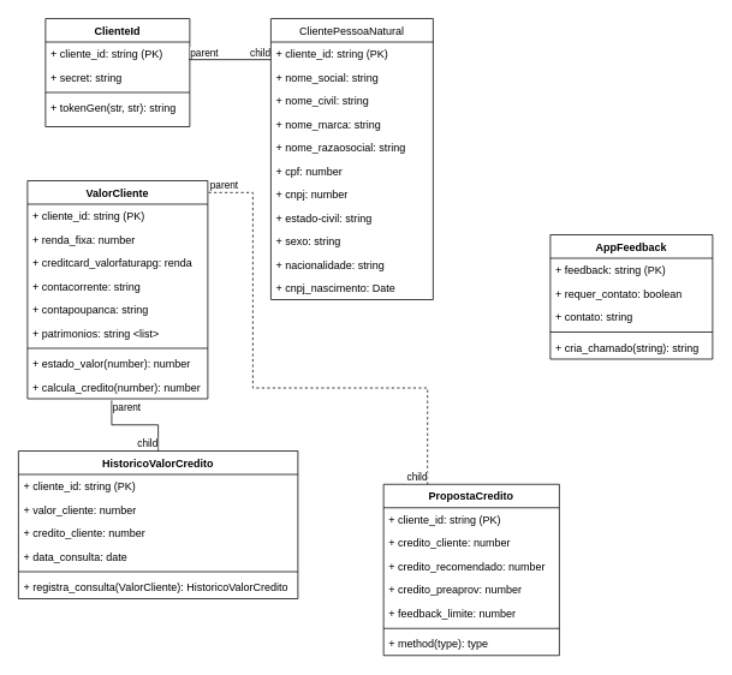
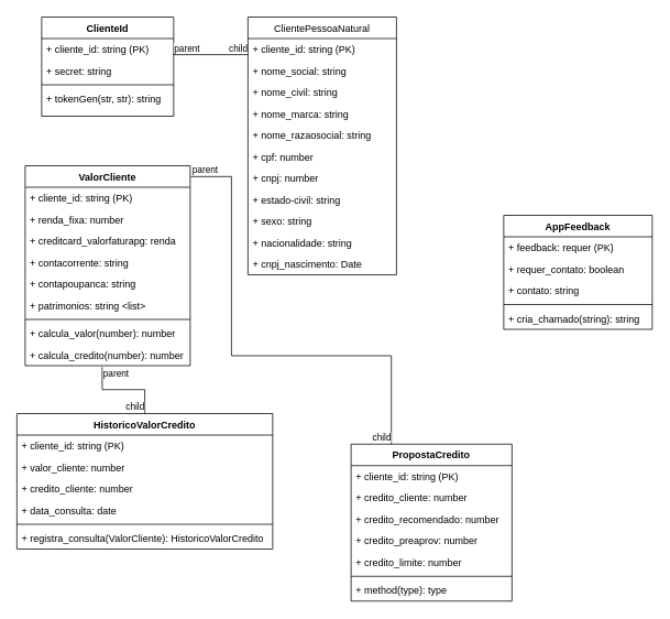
  <mxCell id="0" />
  <mxCell id="1" parent="0" />
  <mxCell id="2" value="ClienteId" style="swimlane;fontStyle=1;align=center;verticalAlign=top;childLayout=stackLayout;horizontal=1;startSize=26;horizontalStack=0;resizeParent=1;resizeParentMax=0;resizeLast=0;collapsible=1;marginBottom=0;" vertex="1" parent="1"><mxGeometry x="50" y="20" width="160" height="120" as="geometry" /></mxCell>
  <mxCell id="3" value="+ cliente_id: string (PK)" style="text;strokeColor=none;fillColor=none;align=left;verticalAlign=top;spacingLeft=4;spacingRight=4;overflow=hidden;rotatable=0;points=[[0,0.5],[1,0.5]];portConstraint=eastwest;" vertex="1" parent="2"><mxGeometry y="26" width="160" height="26" as="geometry" /></mxCell>
  <mxCell id="4" value="+ secret: string" style="text;strokeColor=none;fillColor=none;align=left;verticalAlign=top;spacingLeft=4;spacingRight=4;overflow=hidden;rotatable=0;points=[[0,0.5],[1,0.5]];portConstraint=eastwest;" vertex="1" parent="2"><mxGeometry y="52" width="160" height="26" as="geometry" /></mxCell>
  <mxCell id="5" value="" style="line;strokeWidth=1;fillColor=none;align=left;verticalAlign=middle;spacingTop=-1;spacingLeft=3;spacingRight=3;rotatable=0;labelPosition=right;points=[];portConstraint=eastwest;" vertex="1" parent="2"><mxGeometry y="78" width="160" height="8" as="geometry" /></mxCell>
  <mxCell id="6" value="+ tokenGen(str, str): string" style="text;strokeColor=none;fillColor=none;align=left;verticalAlign=top;spacingLeft=4;spacingRight=4;overflow=hidden;rotatable=0;points=[[0,0.5],[1,0.5]];portConstraint=eastwest;" vertex="1" parent="2"><mxGeometry y="86" width="160" height="34" as="geometry" /></mxCell>
  <mxCell id="7" value="ClientePessoaNatural" style="swimlane;fontStyle=0;childLayout=stackLayout;horizontal=1;startSize=26;fillColor=none;horizontalStack=0;resizeParent=1;resizeParentMax=0;resizeLast=0;collapsible=1;marginBottom=0;" vertex="1" parent="1"><mxGeometry x="300" y="20" width="180" height="312" as="geometry" /></mxCell>
  <mxCell id="8" value="+ cliente_id: string (PK)" style="text;strokeColor=none;fillColor=none;align=left;verticalAlign=top;spacingLeft=4;spacingRight=4;overflow=hidden;rotatable=0;points=[[0,0.5],[1,0.5]];portConstraint=eastwest;" vertex="1" parent="7"><mxGeometry y="26" width="180" height="26" as="geometry" /></mxCell>
  <mxCell id="9" value="+ nome_social: string" style="text;strokeColor=none;fillColor=none;align=left;verticalAlign=top;spacingLeft=4;spacingRight=4;overflow=hidden;rotatable=0;points=[[0,0.5],[1,0.5]];portConstraint=eastwest;" vertex="1" parent="7"><mxGeometry y="52" width="180" height="26" as="geometry" /></mxCell>
  <mxCell id="10" value="+ nome_civil: string" style="text;strokeColor=none;fillColor=none;align=left;verticalAlign=top;spacingLeft=4;spacingRight=4;overflow=hidden;rotatable=0;points=[[0,0.5],[1,0.5]];portConstraint=eastwest;" vertex="1" parent="7"><mxGeometry y="78" width="180" height="26" as="geometry" /></mxCell>
  <mxCell id="11" value="+ nome_marca: string " style="text;strokeColor=none;fillColor=none;align=left;verticalAlign=top;spacingLeft=4;spacingRight=4;overflow=hidden;rotatable=0;points=[[0,0.5],[1,0.5]];portConstraint=eastwest;" vertex="1" parent="7"><mxGeometry y="104" width="180" height="26" as="geometry" /></mxCell>
  <mxCell id="12" value="+ nome_razaosocial: string" style="text;strokeColor=none;fillColor=none;align=left;verticalAlign=top;spacingLeft=4;spacingRight=4;overflow=hidden;rotatable=0;points=[[0,0.5],[1,0.5]];portConstraint=eastwest;" vertex="1" parent="7"><mxGeometry y="130" width="180" height="26" as="geometry" /></mxCell>
  <mxCell id="13" value="+ cpf: number" style="text;strokeColor=none;fillColor=none;align=left;verticalAlign=top;spacingLeft=4;spacingRight=4;overflow=hidden;rotatable=0;points=[[0,0.5],[1,0.5]];portConstraint=eastwest;" vertex="1" parent="7"><mxGeometry y="156" width="180" height="26" as="geometry" /></mxCell>
  <mxCell id="14" value="+ cnpj: number" style="text;strokeColor=none;fillColor=none;align=left;verticalAlign=top;spacingLeft=4;spacingRight=4;overflow=hidden;rotatable=0;points=[[0,0.5],[1,0.5]];portConstraint=eastwest;" vertex="1" parent="7"><mxGeometry y="182" width="180" height="26" as="geometry" /></mxCell>
  <mxCell id="15" value="+ estado-civil: string " style="text;strokeColor=none;fillColor=none;align=left;verticalAlign=top;spacingLeft=4;spacingRight=4;overflow=hidden;rotatable=0;points=[[0,0.5],[1,0.5]];portConstraint=eastwest;" vertex="1" parent="7"><mxGeometry y="208" width="180" height="26" as="geometry" /></mxCell>
  <mxCell id="16" value="+ sexo: string" style="text;strokeColor=none;fillColor=none;align=left;verticalAlign=top;spacingLeft=4;spacingRight=4;overflow=hidden;rotatable=0;points=[[0,0.5],[1,0.5]];portConstraint=eastwest;" vertex="1" parent="7"><mxGeometry y="234" width="180" height="26" as="geometry" /></mxCell>
  <mxCell id="17" value="+ nacionalidade: string" style="text;strokeColor=none;fillColor=none;align=left;verticalAlign=top;spacingLeft=4;spacingRight=4;overflow=hidden;rotatable=0;points=[[0,0.5],[1,0.5]];portConstraint=eastwest;" vertex="1" parent="7"><mxGeometry y="260" width="180" height="26" as="geometry" /></mxCell>
  <mxCell id="18" value="+ cnpj_nascimento: Date " style="text;strokeColor=none;fillColor=none;align=left;verticalAlign=top;spacingLeft=4;spacingRight=4;overflow=hidden;rotatable=0;points=[[0,0.5],[1,0.5]];portConstraint=eastwest;" vertex="1" parent="7"><mxGeometry y="286" width="180" height="26" as="geometry" /></mxCell>
  <mxCell id="19" value="" style="endArrow=none;html=1;edgeStyle=orthogonalEdgeStyle;rounded=0;exitX=0.995;exitY=0.75;exitDx=0;exitDy=0;exitPerimeter=0;entryX=0;entryY=0.75;entryDx=0;entryDy=0;entryPerimeter=0;" edge="1" parent="1" source="3" target="8"><mxGeometry relative="1" as="geometry"><mxPoint x="130" y="290" as="sourcePoint" /><mxPoint x="290" y="290" as="targetPoint" /></mxGeometry></mxCell>
  <mxCell id="20" value="parent" style="edgeLabel;resizable=0;html=1;align=left;verticalAlign=bottom;" connectable="0" vertex="1" parent="19"><mxGeometry x="-1" relative="1" as="geometry" /></mxCell>
  <mxCell id="21" value="child" style="edgeLabel;resizable=0;html=1;align=right;verticalAlign=bottom;" connectable="0" vertex="1" parent="19"><mxGeometry x="1" relative="1" as="geometry" /></mxCell>
  <mxCell id="22" value="ValorCliente" style="swimlane;fontStyle=1;align=center;verticalAlign=top;childLayout=stackLayout;horizontal=1;startSize=26;horizontalStack=0;resizeParent=1;resizeParentMax=0;resizeLast=0;collapsible=1;marginBottom=0;" vertex="1" parent="1"><mxGeometry x="30" y="200" width="200" height="242" as="geometry" /></mxCell>
  <mxCell id="23" value="+ cliente_id: string (PK) " style="text;strokeColor=none;fillColor=none;align=left;verticalAlign=top;spacingLeft=4;spacingRight=4;overflow=hidden;rotatable=0;points=[[0,0.5],[1,0.5]];portConstraint=eastwest;" vertex="1" parent="22"><mxGeometry y="26" width="200" height="26" as="geometry" /></mxCell>
  <mxCell id="24" value="+ renda_fixa: number " style="text;strokeColor=none;fillColor=none;align=left;verticalAlign=top;spacingLeft=4;spacingRight=4;overflow=hidden;rotatable=0;points=[[0,0.5],[1,0.5]];portConstraint=eastwest;" vertex="1" parent="22"><mxGeometry y="52" width="200" height="26" as="geometry" /></mxCell>
  <mxCell id="25" value="+ creditcard_valorfaturapg: renda" style="text;strokeColor=none;fillColor=none;align=left;verticalAlign=top;spacingLeft=4;spacingRight=4;overflow=hidden;rotatable=0;points=[[0,0.5],[1,0.5]];portConstraint=eastwest;" vertex="1" parent="22"><mxGeometry y="78" width="200" height="26" as="geometry" /></mxCell>
  <mxCell id="26" value="+ contacorrente: string" style="text;strokeColor=none;fillColor=none;align=left;verticalAlign=top;spacingLeft=4;spacingRight=4;overflow=hidden;rotatable=0;points=[[0,0.5],[1,0.5]];portConstraint=eastwest;" vertex="1" parent="22"><mxGeometry y="104" width="200" height="26" as="geometry" /></mxCell>
  <mxCell id="27" value="+ contapoupanca: string" style="text;strokeColor=none;fillColor=none;align=left;verticalAlign=top;spacingLeft=4;spacingRight=4;overflow=hidden;rotatable=0;points=[[0,0.5],[1,0.5]];portConstraint=eastwest;" vertex="1" parent="22"><mxGeometry y="130" width="200" height="26" as="geometry" /></mxCell>
  <mxCell id="28" value="+ patrimonios: string &lt;list&gt;" style="text;strokeColor=none;fillColor=none;align=left;verticalAlign=top;spacingLeft=4;spacingRight=4;overflow=hidden;rotatable=0;points=[[0,0.5],[1,0.5]];portConstraint=eastwest;" vertex="1" parent="22"><mxGeometry y="156" width="200" height="26" as="geometry" /></mxCell>
  <mxCell id="29" value="" style="line;strokeWidth=1;fillColor=none;align=left;verticalAlign=middle;spacingTop=-1;spacingLeft=3;spacingRight=3;rotatable=0;labelPosition=right;points=[];portConstraint=eastwest;" vertex="1" parent="22"><mxGeometry y="182" width="200" height="8" as="geometry" /></mxCell>
- <mxCell id="30" value="+ estado_valor(number): number" style="text;strokeColor=none;fillColor=none;align=left;verticalAlign=top;spacingLeft=4;spacingRight=4;overflow=hidden;rotatable=0;points=[[0,0.5],[1,0.5]];portConstraint=eastwest;" vertex="1" parent="22"><mxGeometry y="190" width="200" height="26" as="geometry" /></mxCell>
+ <mxCell id="30" value="+ calcula_valor(number): number" style="text;strokeColor=none;fillColor=none;align=left;verticalAlign=top;spacingLeft=4;spacingRight=4;overflow=hidden;rotatable=0;points=[[0,0.5],[1,0.5]];portConstraint=eastwest;" vertex="1" parent="22"><mxGeometry y="190" width="200" height="26" as="geometry" /></mxCell>
  <mxCell id="31" value="+ calcula_credito(number): number" style="text;strokeColor=none;fillColor=none;align=left;verticalAlign=top;spacingLeft=4;spacingRight=4;overflow=hidden;rotatable=0;points=[[0,0.5],[1,0.5]];portConstraint=eastwest;" vertex="1" parent="22"><mxGeometry y="216" width="200" height="26" as="geometry" /></mxCell>
  <mxCell id="32" value="AppFeedback" style="swimlane;fontStyle=1;align=center;verticalAlign=top;childLayout=stackLayout;horizontal=1;startSize=26;horizontalStack=0;resizeParent=1;resizeParentMax=0;resizeLast=0;collapsible=1;marginBottom=0;" vertex="1" parent="1"><mxGeometry x="610" y="260" width="180" height="138" as="geometry" /></mxCell>
- <mxCell id="33" value="+ feedback: string (PK)" style="text;strokeColor=none;fillColor=none;align=left;verticalAlign=top;spacingLeft=4;spacingRight=4;overflow=hidden;rotatable=0;points=[[0,0.5],[1,0.5]];portConstraint=eastwest;" vertex="1" parent="32"><mxGeometry y="26" width="180" height="26" as="geometry" /></mxCell>
+ <mxCell id="33" value="+ feedback: requer (PK)" style="text;strokeColor=none;fillColor=none;align=left;verticalAlign=top;spacingLeft=4;spacingRight=4;overflow=hidden;rotatable=0;points=[[0,0.5],[1,0.5]];portConstraint=eastwest;" vertex="1" parent="32"><mxGeometry y="26" width="180" height="26" as="geometry" /></mxCell>
  <mxCell id="34" value="+ requer_contato: boolean" style="text;strokeColor=none;fillColor=none;align=left;verticalAlign=top;spacingLeft=4;spacingRight=4;overflow=hidden;rotatable=0;points=[[0,0.5],[1,0.5]];portConstraint=eastwest;" vertex="1" parent="32"><mxGeometry y="52" width="180" height="26" as="geometry" /></mxCell>
  <mxCell id="35" value="+ contato: string" style="text;strokeColor=none;fillColor=none;align=left;verticalAlign=top;spacingLeft=4;spacingRight=4;overflow=hidden;rotatable=0;points=[[0,0.5],[1,0.5]];portConstraint=eastwest;" vertex="1" parent="32"><mxGeometry y="78" width="180" height="26" as="geometry" /></mxCell>
  <mxCell id="36" value="" style="line;strokeWidth=1;fillColor=none;align=left;verticalAlign=middle;spacingTop=-1;spacingLeft=3;spacingRight=3;rotatable=0;labelPosition=right;points=[];portConstraint=eastwest;" vertex="1" parent="32"><mxGeometry y="104" width="180" height="8" as="geometry" /></mxCell>
  <mxCell id="37" value="+ cria_chamado(string): string" style="text;strokeColor=none;fillColor=none;align=left;verticalAlign=top;spacingLeft=4;spacingRight=4;overflow=hidden;rotatable=0;points=[[0,0.5],[1,0.5]];portConstraint=eastwest;" vertex="1" parent="32"><mxGeometry y="112" width="180" height="26" as="geometry" /></mxCell>
  <mxCell id="38" value="HistoricoValorCredito" style="swimlane;fontStyle=1;align=center;verticalAlign=top;childLayout=stackLayout;horizontal=1;startSize=26;horizontalStack=0;resizeParent=1;resizeParentMax=0;resizeLast=0;collapsible=1;marginBottom=0;" vertex="1" parent="1"><mxGeometry x="20" y="500" width="310" height="164" as="geometry" /></mxCell>
  <mxCell id="39" value="+ cliente_id: string (PK)" style="text;strokeColor=none;fillColor=none;align=left;verticalAlign=top;spacingLeft=4;spacingRight=4;overflow=hidden;rotatable=0;points=[[0,0.5],[1,0.5]];portConstraint=eastwest;" vertex="1" parent="38"><mxGeometry y="26" width="310" height="26" as="geometry" /></mxCell>
  <mxCell id="40" value="+ valor_cliente: number" style="text;strokeColor=none;fillColor=none;align=left;verticalAlign=top;spacingLeft=4;spacingRight=4;overflow=hidden;rotatable=0;points=[[0,0.5],[1,0.5]];portConstraint=eastwest;" vertex="1" parent="38"><mxGeometry y="52" width="310" height="26" as="geometry" /></mxCell>
  <mxCell id="41" value="+ credito_cliente: number" style="text;strokeColor=none;fillColor=none;align=left;verticalAlign=top;spacingLeft=4;spacingRight=4;overflow=hidden;rotatable=0;points=[[0,0.5],[1,0.5]];portConstraint=eastwest;" vertex="1" parent="38"><mxGeometry y="78" width="310" height="26" as="geometry" /></mxCell>
  <mxCell id="42" value="+ data_consulta: date" style="text;strokeColor=none;fillColor=none;align=left;verticalAlign=top;spacingLeft=4;spacingRight=4;overflow=hidden;rotatable=0;points=[[0,0.5],[1,0.5]];portConstraint=eastwest;" vertex="1" parent="38"><mxGeometry y="104" width="310" height="26" as="geometry" /></mxCell>
  <mxCell id="43" value="" style="line;strokeWidth=1;fillColor=none;align=left;verticalAlign=middle;spacingTop=-1;spacingLeft=3;spacingRight=3;rotatable=0;labelPosition=right;points=[];portConstraint=eastwest;" vertex="1" parent="38"><mxGeometry y="130" width="310" height="8" as="geometry" /></mxCell>
  <mxCell id="44" value="+ registra_consulta(ValorCliente): HistoricoValorCredito" style="text;strokeColor=none;fillColor=none;align=left;verticalAlign=top;spacingLeft=4;spacingRight=4;overflow=hidden;rotatable=0;points=[[0,0.5],[1,0.5]];portConstraint=eastwest;" vertex="1" parent="38"><mxGeometry y="138" width="310" height="26" as="geometry" /></mxCell>
  <mxCell id="45" value="PropostaCredito" style="swimlane;fontStyle=1;align=center;verticalAlign=top;childLayout=stackLayout;horizontal=1;startSize=26;horizontalStack=0;resizeParent=1;resizeParentMax=0;resizeLast=0;collapsible=1;marginBottom=0;" vertex="1" parent="1"><mxGeometry x="425" y="537" width="195" height="190" as="geometry" /></mxCell>
  <mxCell id="46" value="+ cliente_id: string (PK)" style="text;strokeColor=none;fillColor=none;align=left;verticalAlign=top;spacingLeft=4;spacingRight=4;overflow=hidden;rotatable=0;points=[[0,0.5],[1,0.5]];portConstraint=eastwest;" vertex="1" parent="45"><mxGeometry y="26" width="195" height="26" as="geometry" /></mxCell>
  <mxCell id="47" value="+ credito_cliente: number" style="text;strokeColor=none;fillColor=none;align=left;verticalAlign=top;spacingLeft=4;spacingRight=4;overflow=hidden;rotatable=0;points=[[0,0.5],[1,0.5]];portConstraint=eastwest;" vertex="1" parent="45"><mxGeometry y="52" width="195" height="26" as="geometry" /></mxCell>
  <mxCell id="48" value="+ credito_recomendado: number" style="text;strokeColor=none;fillColor=none;align=left;verticalAlign=top;spacingLeft=4;spacingRight=4;overflow=hidden;rotatable=0;points=[[0,0.5],[1,0.5]];portConstraint=eastwest;" vertex="1" parent="45"><mxGeometry y="78" width="195" height="26" as="geometry" /></mxCell>
  <mxCell id="49" value="+ credito_preaprov: number" style="text;strokeColor=none;fillColor=none;align=left;verticalAlign=top;spacingLeft=4;spacingRight=4;overflow=hidden;rotatable=0;points=[[0,0.5],[1,0.5]];portConstraint=eastwest;" vertex="1" parent="45"><mxGeometry y="104" width="195" height="26" as="geometry" /></mxCell>
- <mxCell id="50" value="+ feedback_limite: number" style="text;strokeColor=none;fillColor=none;align=left;verticalAlign=top;spacingLeft=4;spacingRight=4;overflow=hidden;rotatable=0;points=[[0,0.5],[1,0.5]];portConstraint=eastwest;" vertex="1" parent="45"><mxGeometry y="130" width="195" height="26" as="geometry" /></mxCell>
+ <mxCell id="50" value="+ credito_limite: number" style="text;strokeColor=none;fillColor=none;align=left;verticalAlign=top;spacingLeft=4;spacingRight=4;overflow=hidden;rotatable=0;points=[[0,0.5],[1,0.5]];portConstraint=eastwest;" vertex="1" parent="45"><mxGeometry y="130" width="195" height="26" as="geometry" /></mxCell>
  <mxCell id="51" value="" style="line;strokeWidth=1;fillColor=none;align=left;verticalAlign=middle;spacingTop=-1;spacingLeft=3;spacingRight=3;rotatable=0;labelPosition=right;points=[];portConstraint=eastwest;" vertex="1" parent="45"><mxGeometry y="156" width="195" height="8" as="geometry" /></mxCell>
  <mxCell id="52" value="+ method(type): type" style="text;strokeColor=none;fillColor=none;align=left;verticalAlign=top;spacingLeft=4;spacingRight=4;overflow=hidden;rotatable=0;points=[[0,0.5],[1,0.5]];portConstraint=eastwest;" vertex="1" parent="45"><mxGeometry y="164" width="195" height="26" as="geometry" /></mxCell>
- <mxCell id="53" value="" style="endArrow=none;html=1;edgeStyle=orthogonalEdgeStyle;rounded=0;exitX=1.004;exitY=0.054;exitDx=0;exitDy=0;exitPerimeter=0;entryX=0.25;entryY=0;entryDx=0;entryDy=0;dashed=1;" edge="1" parent="1" source="22" target="45"><mxGeometry relative="1" as="geometry"><mxPoint x="320" y="430" as="sourcePoint" /><mxPoint x="480" y="430" as="targetPoint" /><Array as="points"><mxPoint x="280" y="213" /><mxPoint x="280" y="430" /><mxPoint x="474" y="430" /></Array></mxGeometry></mxCell>
+ <mxCell id="53" value="" style="endArrow=none;html=1;edgeStyle=orthogonalEdgeStyle;rounded=0;exitX=1.004;exitY=0.054;exitDx=0;exitDy=0;exitPerimeter=0;entryX=0.25;entryY=0;entryDx=0;entryDy=0;" edge="1" parent="1" source="22" target="45"><mxGeometry relative="1" as="geometry"><mxPoint x="320" y="430" as="sourcePoint" /><mxPoint x="480" y="430" as="targetPoint" /><Array as="points"><mxPoint x="280" y="213" /><mxPoint x="280" y="430" /><mxPoint x="474" y="430" /></Array></mxGeometry></mxCell>
  <mxCell id="54" value="parent" style="edgeLabel;resizable=0;html=1;align=left;verticalAlign=bottom;" connectable="0" vertex="1" parent="53"><mxGeometry x="-1" relative="1" as="geometry" /></mxCell>
  <mxCell id="55" value="child" style="edgeLabel;resizable=0;html=1;align=right;verticalAlign=bottom;" connectable="0" vertex="1" parent="53"><mxGeometry x="1" relative="1" as="geometry" /></mxCell>
  <mxCell id="56" value="" style="endArrow=none;html=1;edgeStyle=orthogonalEdgeStyle;rounded=0;exitX=0.467;exitY=1.071;exitDx=0;exitDy=0;exitPerimeter=0;" edge="1" parent="1" source="31" target="38"><mxGeometry relative="1" as="geometry"><mxPoint x="210" y="460" as="sourcePoint" /><mxPoint x="370" y="460" as="targetPoint" /><Array as="points"><mxPoint x="123" y="471" /><mxPoint x="175" y="471" /></Array></mxGeometry></mxCell>
  <mxCell id="57" value="parent" style="edgeLabel;resizable=0;html=1;align=left;verticalAlign=bottom;" connectable="0" vertex="1" parent="56"><mxGeometry x="-1" relative="1" as="geometry"><mxPoint y="16" as="offset" /></mxGeometry></mxCell>
  <mxCell id="58" value="child" style="edgeLabel;resizable=0;html=1;align=right;verticalAlign=bottom;" connectable="0" vertex="1" parent="56"><mxGeometry x="1" relative="1" as="geometry" /></mxCell>
